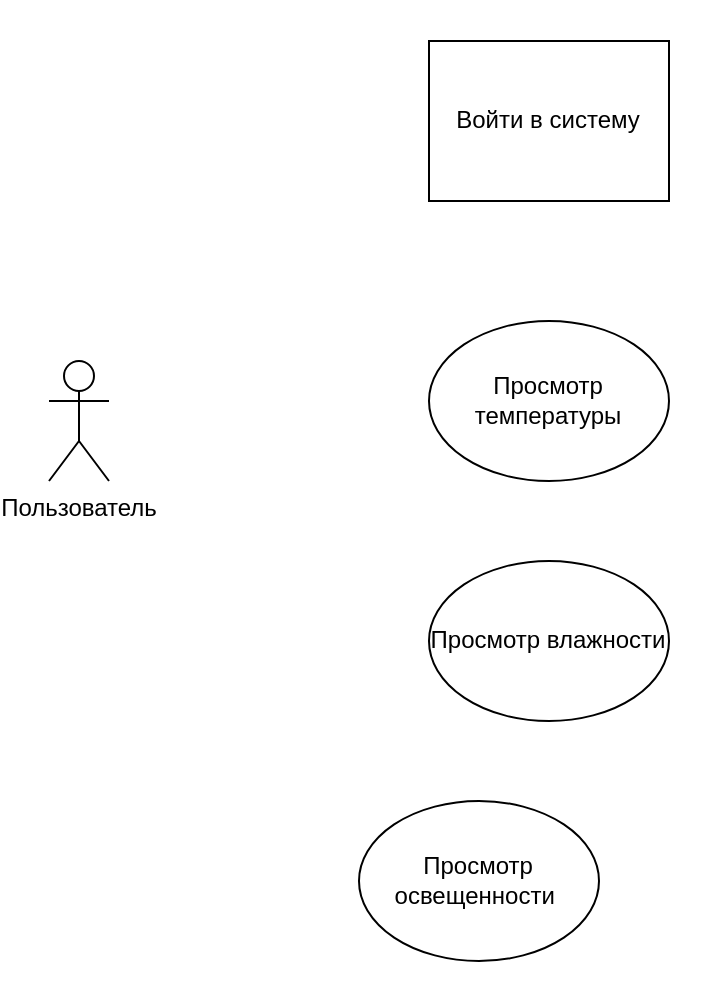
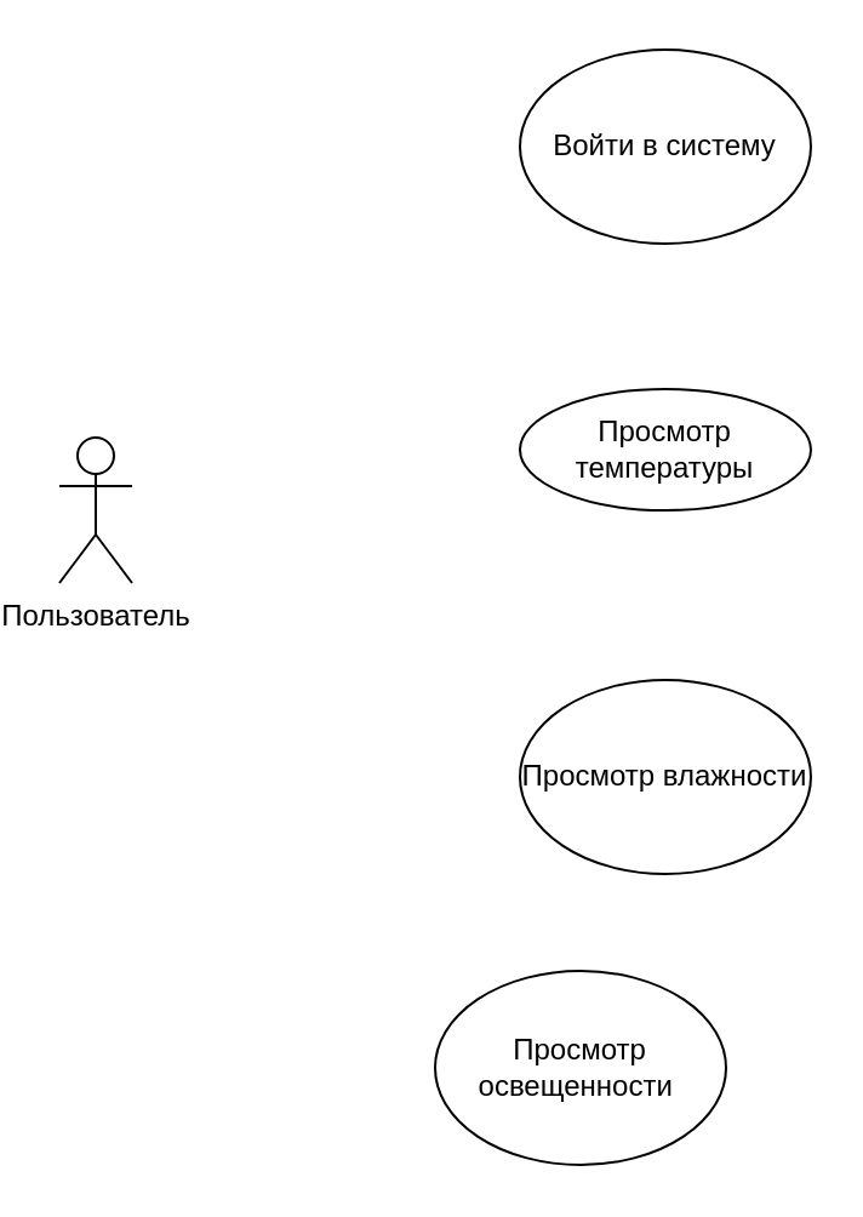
  <mxCell id="0" />
  <mxCell id="1" parent="0" />
  <mxCell id="2" value="Пользователь" style="shape=umlActor;verticalLabelPosition=bottom;verticalAlign=top;html=1;outlineConnect=0;" vertex="1" parent="1"><mxGeometry x="20" y="180" width="30" height="60" as="geometry" /></mxCell>
- <mxCell id="3" value="Войти в систему" style="whiteSpace=wrap;html=1;rounded=0;" vertex="1" parent="1"><mxGeometry x="210" y="20" width="120" height="80" as="geometry" /></mxCell>
- <mxCell id="4" value="Просмотр температуры" style="ellipse;whiteSpace=wrap;html=1;" vertex="1" parent="1"><mxGeometry x="210" y="160" width="120" height="80" as="geometry" /></mxCell>
+ <mxCell id="3" value="Войти в систему" style="ellipse;whiteSpace=wrap;html=1;" vertex="1" parent="1"><mxGeometry x="210" y="20" width="120" height="80" as="geometry" /></mxCell>
+ <mxCell id="4" value="Просмотр температуры" style="ellipse;whiteSpace=wrap;html=1;" vertex="1" parent="1"><mxGeometry x="210" y="160" width="120" height="50" as="geometry" /></mxCell>
  <mxCell id="5" value="Просмотр влажности" style="ellipse;whiteSpace=wrap;html=1;" vertex="1" parent="1"><mxGeometry x="210" y="280" width="120" height="80" as="geometry" /></mxCell>
  <mxCell id="6" value="Просмотр освещенности&amp;nbsp;" style="ellipse;whiteSpace=wrap;html=1;" vertex="1" parent="1"><mxGeometry x="175" y="400" width="120" height="80" as="geometry" /></mxCell>
